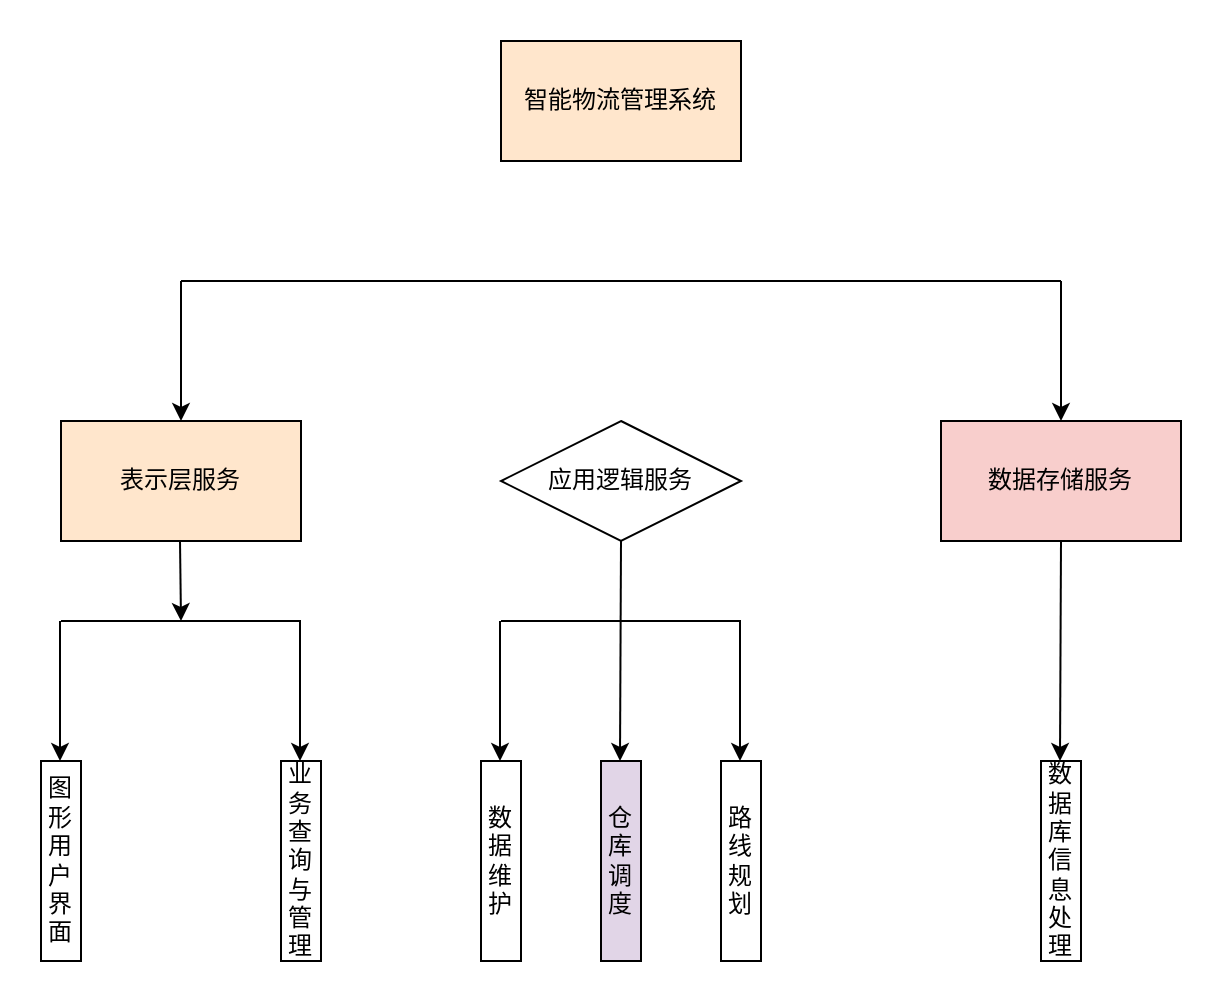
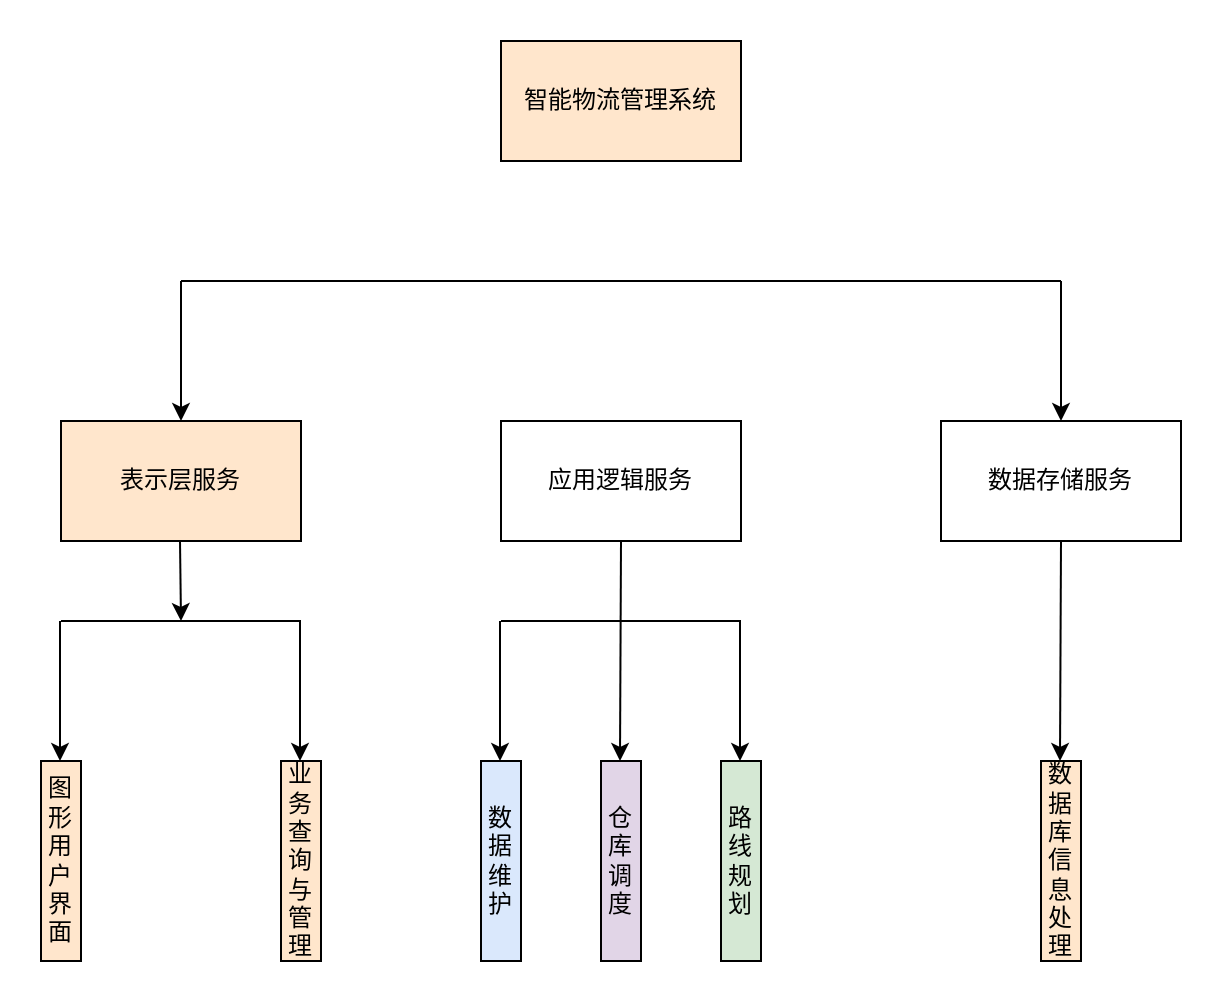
  <mxCell id="0" />
  <mxCell id="1" parent="0" />
  <mxCell id="2" value="表示层服务" style="rounded=0;whiteSpace=wrap;html=1;fillColor=#ffe6cc;" vertex="1" parent="1"><mxGeometry x="30" y="210" width="120" height="60" as="geometry" /></mxCell>
- <mxCell id="3" value="应用逻辑服务" style="rhombus;whiteSpace=wrap;html=1;" vertex="1" parent="1"><mxGeometry x="250" y="210" width="120" height="60" as="geometry" /></mxCell>
- <mxCell id="4" value="数据存储服务" style="rounded=0;whiteSpace=wrap;html=1;fillColor=#f8cecc;" vertex="1" parent="1"><mxGeometry x="470" y="210" width="120" height="60" as="geometry" /></mxCell>
+ <mxCell id="3" value="应用逻辑服务" style="rounded=0;whiteSpace=wrap;html=1;" vertex="1" parent="1"><mxGeometry x="250" y="210" width="120" height="60" as="geometry" /></mxCell>
+ <mxCell id="4" value="数据存储服务" style="rounded=0;whiteSpace=wrap;html=1;" vertex="1" parent="1"><mxGeometry x="470" y="210" width="120" height="60" as="geometry" /></mxCell>
  <mxCell id="5" value="智能物流管理系统" style="rounded=0;whiteSpace=wrap;html=1;fillColor=#ffe6cc;" vertex="1" parent="1"><mxGeometry x="250" y="20" width="120" height="60" as="geometry" /></mxCell>
  <mxCell id="6" value="" style="endArrow=none;html=1;" edge="1" parent="1"><mxGeometry width="50" height="50" relative="1" as="geometry"><mxPoint x="90" y="140" as="sourcePoint" /><mxPoint x="530" y="140" as="targetPoint" /></mxGeometry></mxCell>
  <mxCell id="7" value="" style="endArrow=classic;html=1;entryX=0.5;entryY=0;entryDx=0;entryDy=0;" edge="1" parent="1" target="2"><mxGeometry width="50" height="50" relative="1" as="geometry"><mxPoint x="90" y="140" as="sourcePoint" /><mxPoint x="80" y="290" as="targetPoint" /></mxGeometry></mxCell>
  <mxCell id="8" value="" style="endArrow=classic;html=1;entryX=0.5;entryY=0;entryDx=0;entryDy=0;" edge="1" parent="1" target="4"><mxGeometry width="50" height="50" relative="1" as="geometry"><mxPoint x="530" y="140" as="sourcePoint" /><mxPoint x="140" y="290" as="targetPoint" /></mxGeometry></mxCell>
  <mxCell id="9" value="" style="endArrow=classic;html=1;exitX=0.5;exitY=1;exitDx=0;exitDy=0;" edge="1" parent="1"><mxGeometry width="50" height="50" relative="1" as="geometry"><mxPoint x="89.5" y="270" as="sourcePoint" /><mxPoint x="90" y="310" as="targetPoint" /></mxGeometry></mxCell>
  <mxCell id="10" value="" style="endArrow=none;html=1;" edge="1" parent="1"><mxGeometry width="50" height="50" relative="1" as="geometry"><mxPoint x="30" y="310" as="sourcePoint" /><mxPoint x="150" y="310" as="targetPoint" /></mxGeometry></mxCell>
  <mxCell id="11" value="" style="endArrow=classic;html=1;entryX=0.5;entryY=0;entryDx=0;entryDy=0;" edge="1" parent="1"><mxGeometry width="50" height="50" relative="1" as="geometry"><mxPoint x="29.5" y="310" as="sourcePoint" /><mxPoint x="29.5" y="380" as="targetPoint" /></mxGeometry></mxCell>
  <mxCell id="12" value="" style="endArrow=classic;html=1;entryX=0.5;entryY=0;entryDx=0;entryDy=0;" edge="1" parent="1"><mxGeometry width="50" height="50" relative="1" as="geometry"><mxPoint x="149.5" y="310" as="sourcePoint" /><mxPoint x="149.5" y="380" as="targetPoint" /></mxGeometry></mxCell>
- <mxCell id="13" value="图形用户界面" style="rounded=0;whiteSpace=wrap;html=1;" vertex="1" parent="1"><mxGeometry x="20" y="380" width="20" height="100" as="geometry" /></mxCell>
- <mxCell id="14" value="业务查询与管理" style="rounded=0;whiteSpace=wrap;html=1;" vertex="1" parent="1"><mxGeometry x="140" y="380" width="20" height="100" as="geometry" /></mxCell>
+ <mxCell id="13" value="图形用户界面" style="rounded=0;whiteSpace=wrap;html=1;fillColor=#ffe6cc;" vertex="1" parent="1"><mxGeometry x="20" y="380" width="20" height="100" as="geometry" /></mxCell>
+ <mxCell id="14" value="业务查询与管理" style="rounded=0;whiteSpace=wrap;html=1;fillColor=#ffe6cc;" vertex="1" parent="1"><mxGeometry x="140" y="380" width="20" height="100" as="geometry" /></mxCell>
  <mxCell id="15" value="" style="endArrow=none;html=1;" edge="1" parent="1"><mxGeometry width="50" height="50" relative="1" as="geometry"><mxPoint x="250" y="310" as="sourcePoint" /><mxPoint x="370" y="310" as="targetPoint" /></mxGeometry></mxCell>
  <mxCell id="16" value="" style="endArrow=classic;html=1;entryX=0.5;entryY=0;entryDx=0;entryDy=0;" edge="1" parent="1"><mxGeometry width="50" height="50" relative="1" as="geometry"><mxPoint x="249.5" y="310" as="sourcePoint" /><mxPoint x="249.5" y="380" as="targetPoint" /></mxGeometry></mxCell>
  <mxCell id="17" value="" style="endArrow=classic;html=1;entryX=0.5;entryY=0;entryDx=0;entryDy=0;" edge="1" parent="1"><mxGeometry width="50" height="50" relative="1" as="geometry"><mxPoint x="369.5" y="310" as="sourcePoint" /><mxPoint x="369.5" y="380" as="targetPoint" /></mxGeometry></mxCell>
- <mxCell id="18" value="数据维护" style="rounded=0;whiteSpace=wrap;html=1;" vertex="1" parent="1"><mxGeometry x="240" y="380" width="20" height="100" as="geometry" /></mxCell>
- <mxCell id="19" value="路线规划" style="rounded=0;whiteSpace=wrap;html=1;" vertex="1" parent="1"><mxGeometry x="360" y="380" width="20" height="100" as="geometry" /></mxCell>
+ <mxCell id="18" value="数据维护" style="rounded=0;whiteSpace=wrap;html=1;fillColor=#dae8fc;" vertex="1" parent="1"><mxGeometry x="240" y="380" width="20" height="100" as="geometry" /></mxCell>
+ <mxCell id="19" value="路线规划" style="rounded=0;whiteSpace=wrap;html=1;fillColor=#d5e8d4;" vertex="1" parent="1"><mxGeometry x="360" y="380" width="20" height="100" as="geometry" /></mxCell>
  <mxCell id="20" value="" style="endArrow=classic;html=1;entryX=0.5;entryY=0;entryDx=0;entryDy=0;exitX=0.5;exitY=1;exitDx=0;exitDy=0;" edge="1" parent="1" source="3"><mxGeometry width="50" height="50" relative="1" as="geometry"><mxPoint x="309.5" y="310" as="sourcePoint" /><mxPoint x="309.5" y="380" as="targetPoint" /></mxGeometry></mxCell>
  <mxCell id="21" value="仓库调度" style="rounded=0;whiteSpace=wrap;html=1;fillColor=#e1d5e7;" vertex="1" parent="1"><mxGeometry x="300" y="380" width="20" height="100" as="geometry" /></mxCell>
  <mxCell id="22" value="" style="endArrow=classic;html=1;entryX=0.5;entryY=0;entryDx=0;entryDy=0;exitX=0.5;exitY=1;exitDx=0;exitDy=0;" edge="1" parent="1"><mxGeometry width="50" height="50" relative="1" as="geometry"><mxPoint x="530" y="270" as="sourcePoint" /><mxPoint x="529.5" y="380" as="targetPoint" /></mxGeometry></mxCell>
- <mxCell id="23" value="数据库信息处理" style="rounded=0;whiteSpace=wrap;html=1;" vertex="1" parent="1"><mxGeometry x="520" y="380" width="20" height="100" as="geometry" /></mxCell>
+ <mxCell id="23" value="数据库信息处理" style="rounded=0;whiteSpace=wrap;html=1;fillColor=#ffe6cc;" vertex="1" parent="1"><mxGeometry x="520" y="380" width="20" height="100" as="geometry" /></mxCell>
